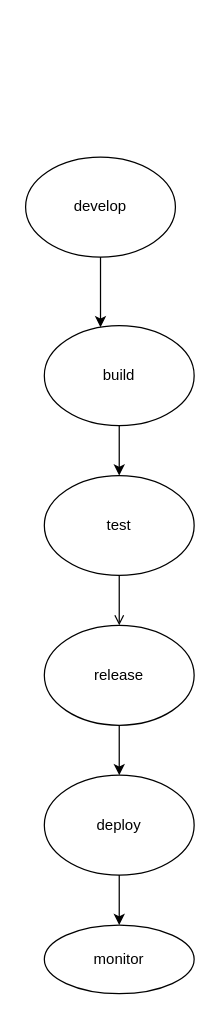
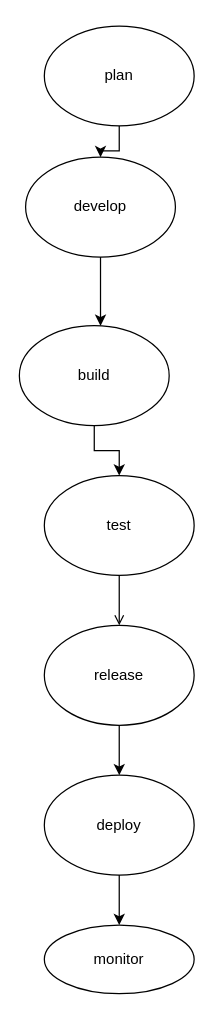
  <mxCell id="0" />
  <mxCell id="1" parent="0" />
  <mxCell id="2" value="" style="edgeStyle=orthogonalEdgeStyle;rounded=0;orthogonalLoop=1;jettySize=auto;html=1;" edge="1" parent="1" source="3" target="7"><mxGeometry relative="1" as="geometry"><Array as="points"><mxPoint x="95" y="290" /><mxPoint x="95" y="290" /></Array></mxGeometry></mxCell>
  <mxCell id="3" value="develop" style="ellipse;whiteSpace=wrap;html=1;" vertex="1" parent="1"><mxGeometry x="20" y="125" width="120" height="80" as="geometry" /></mxCell>
+ <mxCell id="4" value="" style="edgeStyle=orthogonalEdgeStyle;rounded=0;orthogonalLoop=1;jettySize=auto;html=1;" edge="1" parent="1" source="5" target="3"><mxGeometry relative="1" as="geometry" /></mxCell>
+ <mxCell id="5" value="plan" style="ellipse;whiteSpace=wrap;html=1;" vertex="1" parent="1"><mxGeometry x="35" y="20" width="120" height="80" as="geometry" /></mxCell>
  <mxCell id="6" value="" style="edgeStyle=orthogonalEdgeStyle;rounded=0;orthogonalLoop=1;jettySize=auto;html=1;" edge="1" parent="1" source="7" target="9"><mxGeometry relative="1" as="geometry" /></mxCell>
- <mxCell id="7" value="build" style="ellipse;whiteSpace=wrap;html=1;" vertex="1" parent="1"><mxGeometry x="35" y="260" width="120" height="80" as="geometry" /></mxCell>
+ <mxCell id="7" value="build" style="ellipse;whiteSpace=wrap;html=1;" vertex="1" parent="1"><mxGeometry x="15" y="260" width="120" height="80" as="geometry" /></mxCell>
  <mxCell id="8" value="" style="edgeStyle=orthogonalEdgeStyle;rounded=0;orthogonalLoop=1;jettySize=auto;html=1;endArrow=open;" edge="1" parent="1" source="9" target="11"><mxGeometry relative="1" as="geometry" /></mxCell>
  <mxCell id="9" value="test" style="ellipse;whiteSpace=wrap;html=1;" vertex="1" parent="1"><mxGeometry x="35" y="380" width="120" height="80" as="geometry" /></mxCell>
  <mxCell id="10" value="" style="edgeStyle=orthogonalEdgeStyle;rounded=0;orthogonalLoop=1;jettySize=auto;html=1;" edge="1" parent="1" source="11" target="13"><mxGeometry relative="1" as="geometry" /></mxCell>
  <mxCell id="11" value="release" style="ellipse;whiteSpace=wrap;html=1;" vertex="1" parent="1"><mxGeometry x="35" y="500" width="120" height="80" as="geometry" /></mxCell>
  <mxCell id="12" value="" style="edgeStyle=orthogonalEdgeStyle;rounded=0;orthogonalLoop=1;jettySize=auto;html=1;" edge="1" parent="1" source="13" target="14"><mxGeometry relative="1" as="geometry" /></mxCell>
  <mxCell id="13" value="deploy" style="ellipse;whiteSpace=wrap;html=1;" vertex="1" parent="1"><mxGeometry x="35" y="620" width="120" height="80" as="geometry" /></mxCell>
  <mxCell id="14" value="monitor" style="ellipse;whiteSpace=wrap;html=1;" vertex="1" parent="1"><mxGeometry x="35" y="740" width="120" height="55" as="geometry" /></mxCell>
